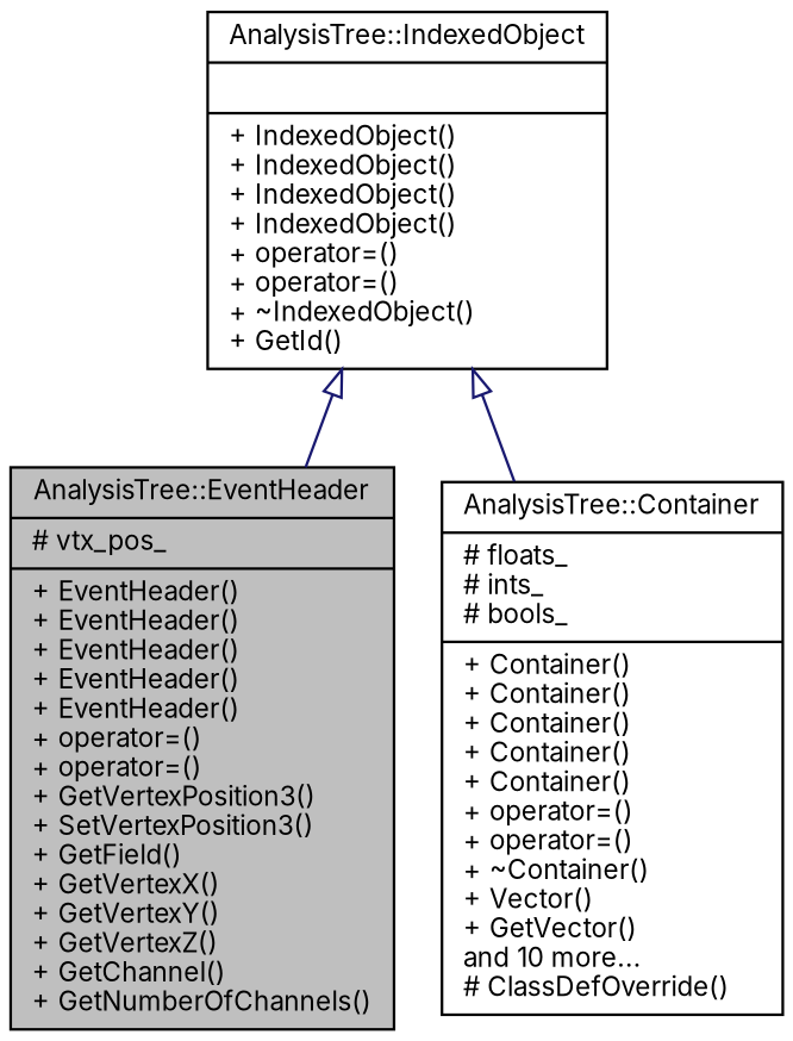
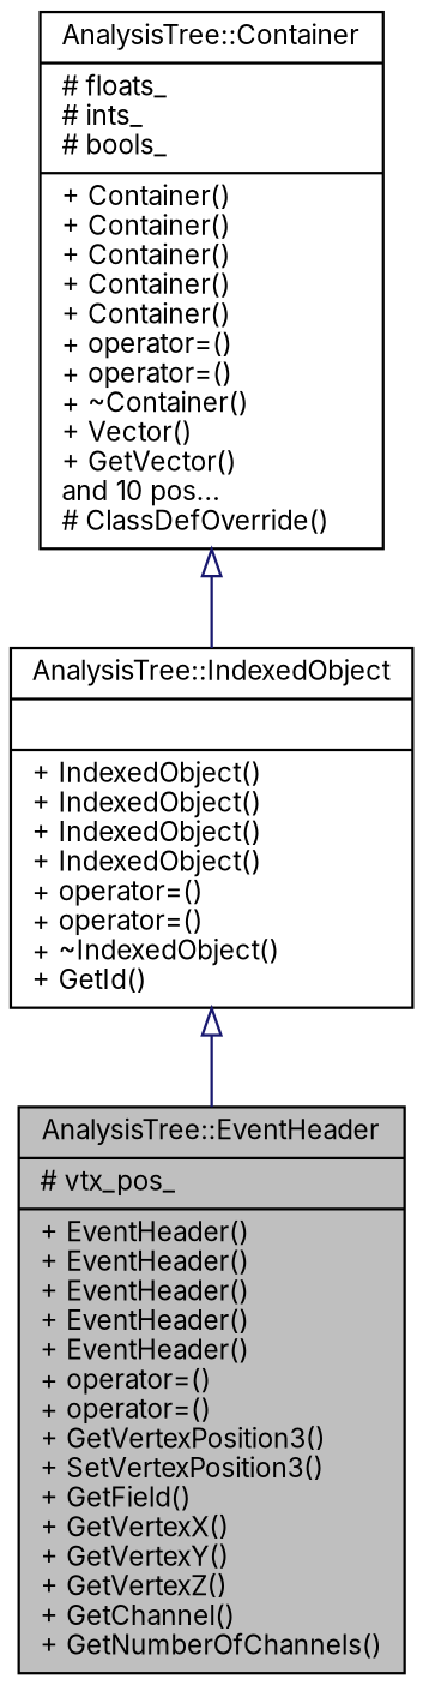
  digraph {
    fontname=Inter
    node [color=black fillcolor=white fontname=Inter fontsize=10 shape=record style=filled]
    edge [arrowtail=onormal color=midnightblue dir=back fontname=Inter fontsize=10 labelfontname=Helvetica labelfontsize=10 style=solid]
    n1 [fillcolor=grey75 fontcolor=black height=0.2 label="{AnalysisTree::EventHeader\n|# vtx_pos_\l|+ EventHeader()\l+ EventHeader()\l+ EventHeader()\l+ EventHeader()\l+ EventHeader()\l+ operator=()\l+ operator=()\l+ GetVertexPosition3()\l+ SetVertexPosition3()\l+ GetField()\l+ GetVertexX()\l+ GetVertexY()\l+ GetVertexZ()\l+ GetChannel()\l+ GetNumberOfChannels()\l}" width=0.4]
-   n2 [height=0.2 label="{AnalysisTree::Container\n|# floats_\l# ints_\l# bools_\l|+ Container()\l+ Container()\l+ Container()\l+ Container()\l+ Container()\l+ operator=()\l+ operator=()\l+ ~Container()\l+ Vector()\l+ GetVector()\land 10 more...\l# ClassDefOverride()\l}" width=0.4]
+   n2 [height=0.2 label="{AnalysisTree::Container\n|# floats_\l# ints_\l# bools_\l|+ Container()\l+ Container()\l+ Container()\l+ Container()\l+ Container()\l+ operator=()\l+ operator=()\l+ ~Container()\l+ Vector()\l+ GetVector()\land 10 pos...\l# ClassDefOverride()\l}" width=0.4]
    n3 [height=0.2 label="{AnalysisTree::IndexedObject\n||+ IndexedObject()\l+ IndexedObject()\l+ IndexedObject()\l+ IndexedObject()\l+ operator=()\l+ operator=()\l+ ~IndexedObject()\l+ GetId()\l}" width=0.4]
    n3 -> n1
-   n3 -> n2
+   n2 -> n3
  }
